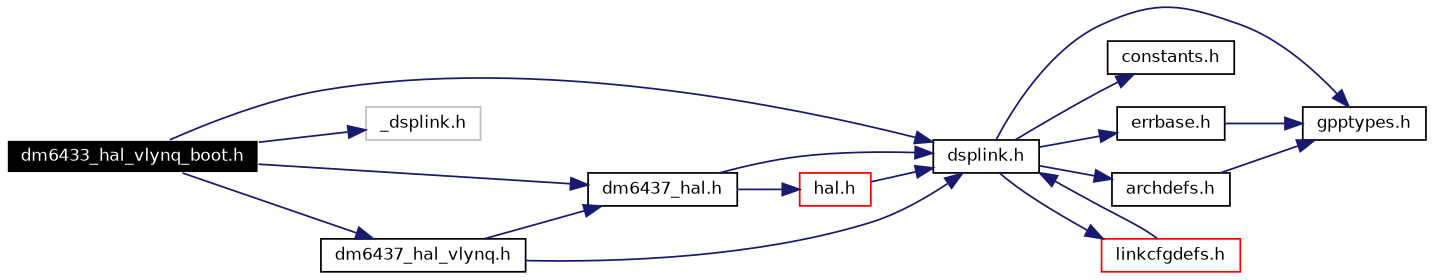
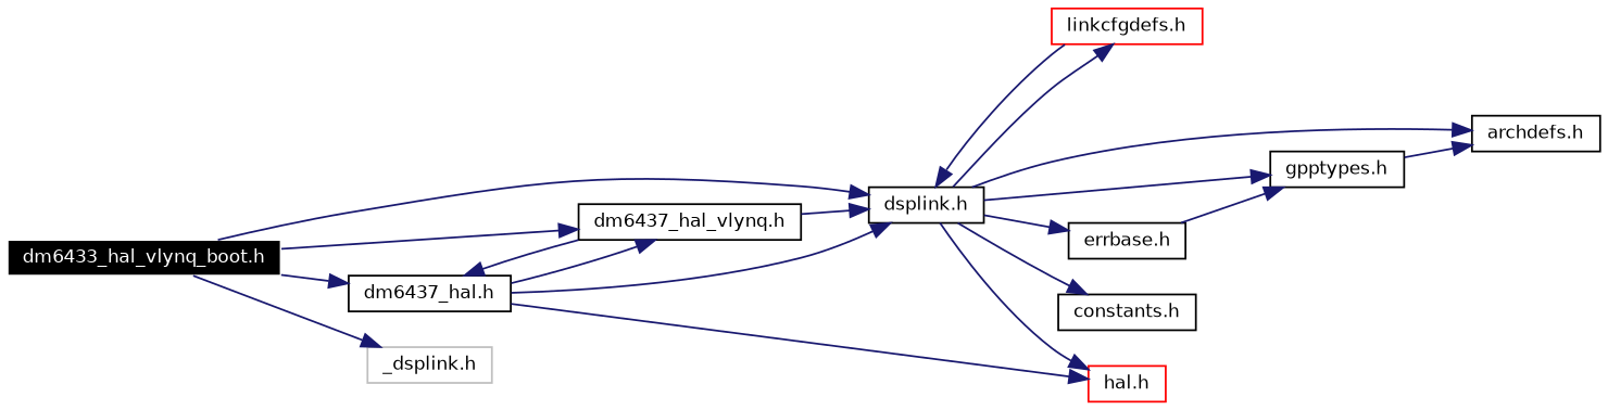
  digraph {
    rankdir=LR
    node [color=black fillcolor=white fontname=Helvetica fontsize=10 shape=record style=filled]
    edge [color=midnightblue fontname=Helvetica fontsize=10 labelfontname=Helvetica labelfontsize=10 style=solid]
    n1 [color=white fillcolor=black fontcolor=white height=0.2 label="dm6433_hal_vlynq_boot.h" width=0.4]
    n2 [height=0.2 label="dsplink.h" width=0.4]
    n3 [color=grey75 height=0.2 label="_dsplink.h" width=0.4]
    n4 [height=0.2 label="dm6437_hal.h" width=0.4]
    n5 [height=0.2 label="dm6437_hal_vlynq.h" width=0.4]
    n6 [height=0.2 label="gpptypes.h" width=0.4]
    n7 [height=0.2 label="constants.h" width=0.4]
    n8 [height=0.2 label="errbase.h" width=0.4]
    n9 [height=0.2 label="archdefs.h" width=0.4]
    n10 [color=red height=0.2 label="linkcfgdefs.h" width=0.4]
    n11 [color=red height=0.2 label="hal.h" width=0.4]
    n1 -> n2
    n1 -> n3
    n1 -> n4
    n1 -> n5
    n2 -> n6
    n2 -> n7
    n2 -> n8
    n2 -> n9
    n2 -> n10
    n4 -> n2
+   n4 -> n5
    n4 -> n11
    n5 -> n2
    n5 -> n4
    n8 -> n6
-   n9 -> n6
+   n6 -> n9
    n10 -> n2
-   n11 -> n2
+   n2 -> n11
  }
